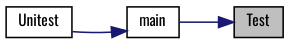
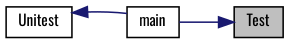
  digraph {
    fontname=Oswald
    rankdir=RL
    node [color=black fillcolor=white fontname=Oswald fontsize=10 shape=record style=filled]
    edge [color=midnightblue dir=back fontname=Oswald fontsize=10 labelfontname=Helvetica labelfontsize=10 style=solid]
    n1 [fillcolor=grey75 fontcolor=black height=0.2 label=Test width=0.4]
    n2 [height=0.2 label=main width=0.4]
    n3 [height=0.2 label=Unitest width=0.4]
    n1 -> n2
-   n2 -> n3
+   n3 -> n2
  }
